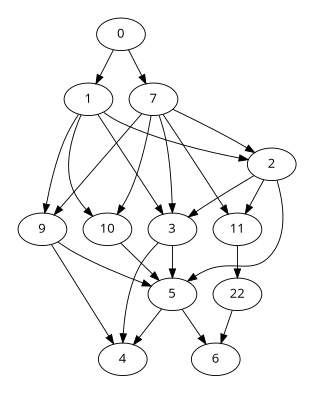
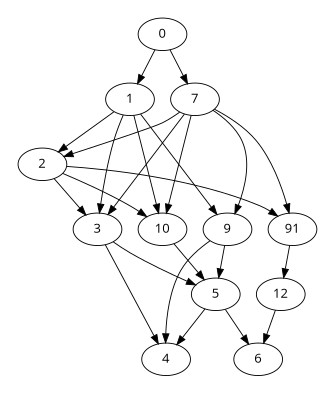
  digraph {
    fontname="Open Sans"
    node [fontname="Open Sans"]
    edge [fontname="Open Sans"]
    1
    7
    0
    2
    3
    9
    10
-   11
+   11 [label=91]
    4
    5
-   12 [label=22]
+   12
    6
    subgraph cluster_1 {
      color=white
      1
      7
    }
    subgraph cluster_2 {
      color=white
      0
    }
    subgraph cluster_3 {
      color=white
      2
    }
    subgraph cluster_4 {
      color=white
      3
      9
      10
      11
    }
    subgraph cluster_5 {
      color=white
      4
    }
    subgraph cluster_6 {
      color=white
      5
      12
    }
    subgraph cluster_7 {
      color=white
      6
    }
    1 -> 2
    1 -> 3
    1 -> 9
    1 -> 10
    7 -> 2
    7 -> 3
    7 -> 9
    7 -> 10
    7 -> 11
    0 -> 1
    0 -> 7
    2 -> 3
-   2 -> 5
+   2 -> 10
    2 -> 11
    3 -> 4
    3 -> 5
    9 -> 4
    9 -> 5
    10 -> 5
    11 -> 12
    5 -> 4
    5 -> 6
    12 -> 6
  }
